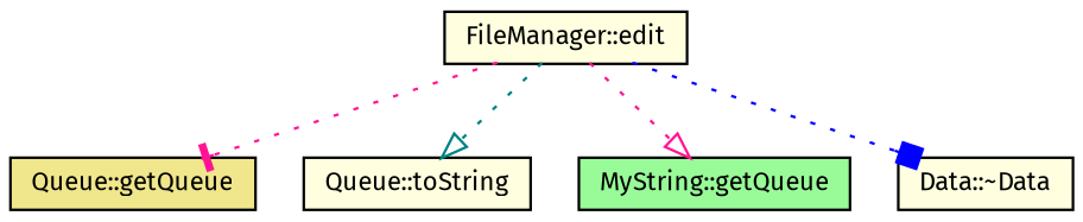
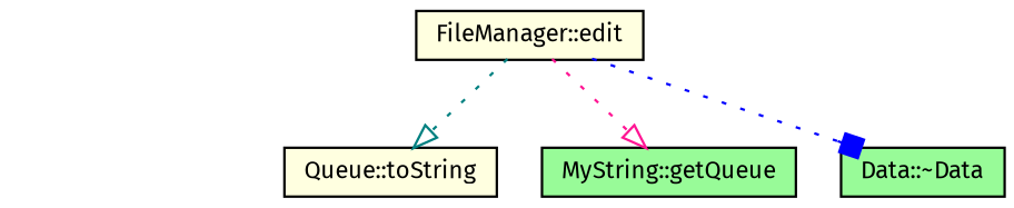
  digraph {
    fontname="Fira Sans"
    rankdir=TB
    node [color=black fillcolor=lightyellow fontname="Fira Sans" fontsize=10 shape=record style=filled]
    edge [arrowhead=onormal color=deeppink fontname="Fira Sans" fontsize=10 labelfontname=Helvetica labelfontsize=10 style=dotted]
    n1 [fontcolor=black height=0.2 label="FileManager::edit" width=0.4]
-   n2 [fillcolor=khaki height=0.2 label="Queue::getQueue" width=0.4]
    n3 [height=0.2 label="Queue::toString" width=0.4]
    n4 [fillcolor=palegreen height=0.2 label="MyString::getQueue" width=0.4]
-   n5 [height=0.2 label="Data::~Data" width=0.4]
-   n1 -> n2 [arrowhead=tee]
+   n5 [fillcolor=palegreen height=0.2 label="Data::~Data" width=0.4]
    n1 -> n3 [color=teal]
    n1 -> n4
    n1 -> n5 [arrowhead=box color=blue]
  }
